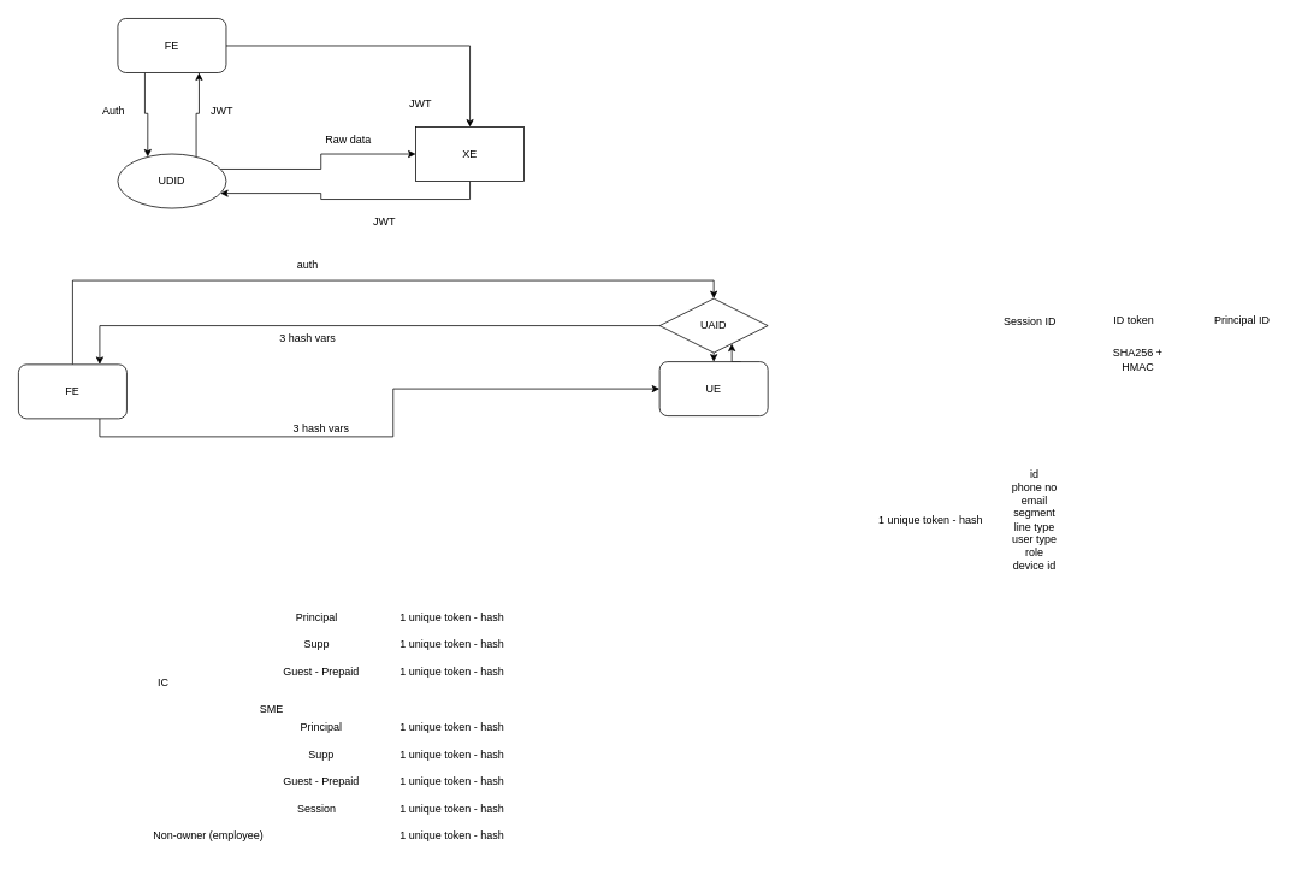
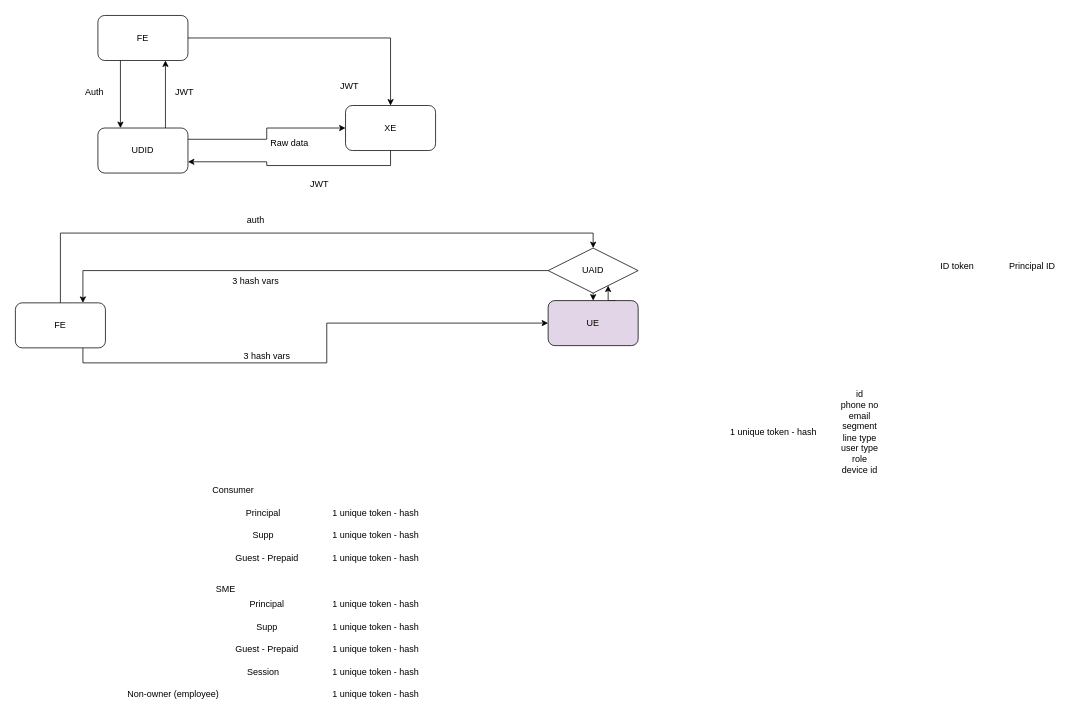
  <mxCell id="0" />
  <mxCell id="1" parent="0" />
  <mxCell id="2" style="edgeStyle=orthogonalEdgeStyle;rounded=0;orthogonalLoop=1;jettySize=auto;html=1;exitX=0.75;exitY=0;exitDx=0;exitDy=0;entryX=0.75;entryY=1;entryDx=0;entryDy=0;" parent="1" source="4" target="9" edge="1"><mxGeometry relative="1" as="geometry" /></mxCell>
  <mxCell id="3" style="edgeStyle=orthogonalEdgeStyle;rounded=0;orthogonalLoop=1;jettySize=auto;html=1;exitX=1;exitY=0.25;exitDx=0;exitDy=0;entryX=0;entryY=0.5;entryDx=0;entryDy=0;" parent="1" source="4" target="6" edge="1"><mxGeometry relative="1" as="geometry" /></mxCell>
- <mxCell id="4" value="UDID" style="ellipse;whiteSpace=wrap;html=1;" parent="1" vertex="1"><mxGeometry x="130" y="170" width="120" height="60" as="geometry" /></mxCell>
+ <mxCell id="4" value="UDID" style="rounded=1;whiteSpace=wrap;html=1;" parent="1" vertex="1"><mxGeometry x="130" y="170" width="120" height="60" as="geometry" /></mxCell>
  <mxCell id="5" style="edgeStyle=orthogonalEdgeStyle;rounded=0;orthogonalLoop=1;jettySize=auto;html=1;exitX=0.5;exitY=1;exitDx=0;exitDy=0;entryX=1;entryY=0.75;entryDx=0;entryDy=0;" parent="1" source="6" target="4" edge="1"><mxGeometry relative="1" as="geometry" /></mxCell>
- <mxCell id="6" value="XE" style="whiteSpace=wrap;html=1;rounded=0;" parent="1" vertex="1"><mxGeometry x="460" width="120" height="60" as="geometry" y="140" /></mxCell>
+ <mxCell id="6" value="XE" style="rounded=1;whiteSpace=wrap;html=1;" parent="1" vertex="1"><mxGeometry x="460" width="120" height="60" as="geometry" y="140" /></mxCell>
  <mxCell id="7" style="edgeStyle=orthogonalEdgeStyle;rounded=0;orthogonalLoop=1;jettySize=auto;html=1;exitX=0.25;exitY=1;exitDx=0;exitDy=0;entryX=0.25;entryY=0;entryDx=0;entryDy=0;" parent="1" source="9" target="4" edge="1"><mxGeometry relative="1" as="geometry" /></mxCell>
  <mxCell id="8" style="edgeStyle=orthogonalEdgeStyle;rounded=0;orthogonalLoop=1;jettySize=auto;html=1;exitX=1;exitY=0.5;exitDx=0;exitDy=0;entryX=0.5;entryY=0;entryDx=0;entryDy=0;" parent="1" source="9" target="6" edge="1"><mxGeometry relative="1" as="geometry" /></mxCell>
  <mxCell id="9" value="FE" style="rounded=1;whiteSpace=wrap;html=1;" parent="1" vertex="1"><mxGeometry x="130" y="20" width="120" height="60" as="geometry" /></mxCell>
  <mxCell id="10" value="Auth" style="text;html=1;align=center;verticalAlign=middle;resizable=0;points=[];autosize=1;strokeColor=none;fillColor=none;" parent="1" vertex="1"><mxGeometry x="100" y="108" width="50" height="30" as="geometry" /></mxCell>
  <mxCell id="11" value="JWT" style="text;html=1;align=center;verticalAlign=middle;resizable=0;points=[];autosize=1;strokeColor=none;fillColor=none;" parent="1" vertex="1"><mxGeometry x="220" y="108" width="50" height="30" as="geometry" /></mxCell>
  <mxCell id="12" value="JWT" style="text;html=1;align=center;verticalAlign=middle;resizable=0;points=[];autosize=1;strokeColor=none;fillColor=none;" parent="1" vertex="1"><mxGeometry x="440" y="100" width="50" height="30" as="geometry" /></mxCell>
  <mxCell id="13" value="JWT" style="text;html=1;align=center;verticalAlign=middle;resizable=0;points=[];autosize=1;strokeColor=none;fillColor=none;" parent="1" vertex="1"><mxGeometry x="400" y="230" width="50" height="30" as="geometry" /></mxCell>
- <mxCell id="14" value="Raw data" style="text;html=1;align=center;verticalAlign=middle;resizable=0;points=[];autosize=1;strokeColor=none;fillColor=none;" parent="1" vertex="1"><mxGeometry x="350" width="70" height="30" as="geometry" y="140" /></mxCell>
+ <mxCell id="14" value="Raw data" style="text;html=1;align=center;verticalAlign=middle;resizable=0;points=[];autosize=1;strokeColor=none;fillColor=none;" parent="1" vertex="1"><mxGeometry x="350" y="175" width="70" height="30" as="geometry" /></mxCell>
  <mxCell id="15" style="edgeStyle=orthogonalEdgeStyle;rounded=0;orthogonalLoop=1;jettySize=auto;html=1;exitX=0.5;exitY=0;exitDx=0;exitDy=0;entryX=0.5;entryY=0;entryDx=0;entryDy=0;" parent="1" source="17" target="22" edge="1"><mxGeometry relative="1" as="geometry" /></mxCell>
  <mxCell id="16" style="edgeStyle=orthogonalEdgeStyle;rounded=0;orthogonalLoop=1;jettySize=auto;html=1;exitX=0.75;exitY=1;exitDx=0;exitDy=0;entryX=0;entryY=0.5;entryDx=0;entryDy=0;" parent="1" source="17" target="19" edge="1"><mxGeometry relative="1" as="geometry" /></mxCell>
  <mxCell id="17" value="FE" style="rounded=1;whiteSpace=wrap;html=1;" parent="1" vertex="1"><mxGeometry x="20" y="403" width="120" height="60" as="geometry" /></mxCell>
  <mxCell id="18" style="edgeStyle=orthogonalEdgeStyle;rounded=0;orthogonalLoop=1;jettySize=auto;html=1;exitX=0.75;exitY=0;exitDx=0;exitDy=0;entryX=0.75;entryY=1;entryDx=0;entryDy=0;" parent="1" source="19" target="22" edge="1"><mxGeometry relative="1" as="geometry" /></mxCell>
- <mxCell id="19" value="UE" style="rounded=1;whiteSpace=wrap;html=1;" parent="1" vertex="1"><mxGeometry x="730" y="400" width="120" height="60" as="geometry" /></mxCell>
+ <mxCell id="19" value="UE" style="rounded=1;whiteSpace=wrap;html=1;fillColor=#e1d5e7;" parent="1" vertex="1"><mxGeometry x="730" y="400" width="120" height="60" as="geometry" /></mxCell>
  <mxCell id="20" style="edgeStyle=orthogonalEdgeStyle;rounded=0;orthogonalLoop=1;jettySize=auto;html=1;exitX=0;exitY=0.5;exitDx=0;exitDy=0;entryX=0.75;entryY=0;entryDx=0;entryDy=0;" parent="1" source="22" target="17" edge="1"><mxGeometry relative="1" as="geometry" /></mxCell>
  <mxCell id="21" style="edgeStyle=orthogonalEdgeStyle;rounded=0;orthogonalLoop=1;jettySize=auto;html=1;exitX=0.5;exitY=1;exitDx=0;exitDy=0;entryX=0.5;entryY=0;entryDx=0;entryDy=0;" parent="1" source="22" target="19" edge="1"><mxGeometry relative="1" as="geometry" /></mxCell>
  <mxCell id="22" value="UAID" style="rhombus;whiteSpace=wrap;html=1;" parent="1" vertex="1"><mxGeometry x="730" y="330" width="120" height="60" as="geometry" /></mxCell>
- <mxCell id="23" value="Session ID&lt;br&gt;&lt;div&gt;&lt;br/&gt;&lt;/div&gt;" style="text;html=1;align=center;verticalAlign=middle;resizable=0;points=[];autosize=1;strokeColor=none;fillColor=none;" parent="1" vertex="1"><mxGeometry x="1100" y="343" width="80" height="40" as="geometry" /></mxCell>
- <mxCell id="24" value="ID token" style="text;html=1;align=center;verticalAlign=middle;resizable=0;points=[];autosize=1;strokeColor=none;fillColor=none;" parent="1" vertex="1"><mxGeometry x="1220" y="340" width="70" height="30" as="geometry" /></mxCell>
+ <mxCell id="24" value="ID token" style="text;html=1;align=center;verticalAlign=middle;resizable=0;points=[];autosize=1;strokeColor=none;fillColor=none;" parent="1" vertex="1"><mxGeometry x="1240" y="340" width="70" height="30" as="geometry" /></mxCell>
  <mxCell id="25" value="Principal ID" style="text;html=1;align=center;verticalAlign=middle;resizable=0;points=[];autosize=1;strokeColor=none;fillColor=none;" parent="1" vertex="1"><mxGeometry x="1330" y="340" width="90" height="30" as="geometry" /></mxCell>
- <mxCell id="26" value="SHA256 + HMAC" style="text;html=1;align=center;verticalAlign=middle;whiteSpace=wrap;rounded=0;" parent="1" vertex="1"><mxGeometry x="1230" y="383" width="60" height="30" as="geometry" /></mxCell>
  <mxCell id="27" value="auth" style="text;html=1;align=center;verticalAlign=middle;resizable=0;points=[];autosize=1;strokeColor=none;fillColor=none;" parent="1" vertex="1"><mxGeometry x="315" y="278" width="50" height="30" as="geometry" /></mxCell>
  <mxCell id="28" value="3 hash vars" style="text;html=1;align=center;verticalAlign=middle;resizable=0;points=[];autosize=1;strokeColor=none;fillColor=none;" parent="1" vertex="1"><mxGeometry x="295" y="360" width="90" height="30" as="geometry" /></mxCell>
  <mxCell id="29" value="3 hash vars" style="text;html=1;align=center;verticalAlign=middle;resizable=0;points=[];autosize=1;strokeColor=none;fillColor=none;" parent="1" vertex="1"><mxGeometry x="310" y="460" width="90" height="30" as="geometry" /></mxCell>
  <mxCell id="30" value="id&lt;br&gt;phone no&lt;br&gt;email&lt;br&gt;segment&lt;br&gt;line type&lt;br&gt;user type&lt;br&gt;role&lt;br&gt;device id" style="text;html=1;align=center;verticalAlign=middle;resizable=0;points=[];autosize=1;strokeColor=none;fillColor=none;" parent="1" vertex="1"><mxGeometry x="1110" y="510" width="70" height="130" as="geometry" /></mxCell>
  <mxCell id="31" value="1 unique token - hash" style="text;html=1;align=center;verticalAlign=middle;resizable=0;points=[];autosize=1;strokeColor=none;fillColor=none;" parent="1" vertex="1"><mxGeometry x="960" y="560" width="140" height="30" as="geometry" /></mxCell>
+ <mxCell id="32" value="Consumer" style="text;html=1;align=center;verticalAlign=middle;resizable=0;points=[];autosize=1;strokeColor=none;fillColor=none;" parent="1" vertex="1"><mxGeometry x="270" y="638" width="80" height="30" as="geometry" /></mxCell>
  <mxCell id="33" value="Principal" style="text;html=1;align=center;verticalAlign=middle;resizable=0;points=[];autosize=1;strokeColor=none;fillColor=none;" parent="1" vertex="1"><mxGeometry x="315" y="668" width="70" height="30" as="geometry" /></mxCell>
  <mxCell id="34" value="Supp" style="text;html=1;align=center;verticalAlign=middle;resizable=0;points=[];autosize=1;strokeColor=none;fillColor=none;" parent="1" vertex="1"><mxGeometry x="325" y="698" width="50" height="30" as="geometry" /></mxCell>
  <mxCell id="35" value="Guest - Prepaid" style="text;html=1;align=center;verticalAlign=middle;resizable=0;points=[];autosize=1;strokeColor=none;fillColor=none;" parent="1" vertex="1"><mxGeometry x="300" y="728" width="110" height="30" as="geometry" /></mxCell>
  <mxCell id="36" value="SME" style="text;html=1;align=center;verticalAlign=middle;resizable=0;points=[];autosize=1;strokeColor=none;fillColor=none;" parent="1" vertex="1"><mxGeometry x="275" y="770" width="50" height="30" as="geometry" /></mxCell>
  <mxCell id="37" value="Principal" style="text;html=1;align=center;verticalAlign=middle;resizable=0;points=[];autosize=1;strokeColor=none;fillColor=none;" parent="1" vertex="1"><mxGeometry x="320" y="790" width="70" height="30" as="geometry" /></mxCell>
  <mxCell id="38" value="Supp" style="text;html=1;align=center;verticalAlign=middle;resizable=0;points=[];autosize=1;strokeColor=none;fillColor=none;" parent="1" vertex="1"><mxGeometry x="330" y="820" width="50" height="30" as="geometry" /></mxCell>
  <mxCell id="39" value="Guest - Prepaid" style="text;html=1;align=center;verticalAlign=middle;resizable=0;points=[];autosize=1;strokeColor=none;fillColor=none;" parent="1" vertex="1"><mxGeometry x="300" y="850" width="110" height="30" as="geometry" /></mxCell>
  <mxCell id="40" value="Session" style="text;html=1;align=center;verticalAlign=middle;resizable=0;points=[];autosize=1;strokeColor=none;fillColor=none;" parent="1" vertex="1"><mxGeometry x="320" y="880" width="60" height="30" as="geometry" /></mxCell>
  <mxCell id="41" value="Non-owner (employee)" style="text;html=1;align=center;verticalAlign=middle;resizable=0;points=[];autosize=1;strokeColor=none;fillColor=none;" parent="1" vertex="1"><mxGeometry x="155" y="910" width="150" height="30" as="geometry" /></mxCell>
- <mxCell id="42" value="IC" style="text;html=1;align=center;verticalAlign=middle;resizable=0;points=[];autosize=1;strokeColor=none;fillColor=none;" parent="1" vertex="1"><mxGeometry x="160" y="740" width="40" height="30" as="geometry" /></mxCell>
  <mxCell id="43" value="1 unique token - hash" style="text;html=1;align=center;verticalAlign=middle;resizable=0;points=[];autosize=1;strokeColor=none;fillColor=none;" parent="1" vertex="1"><mxGeometry x="430" y="668" width="140" height="30" as="geometry" /></mxCell>
  <mxCell id="44" value="1 unique token - hash" style="text;html=1;align=center;verticalAlign=middle;resizable=0;points=[];autosize=1;strokeColor=none;fillColor=none;" parent="1" vertex="1"><mxGeometry x="430" y="698" width="140" height="30" as="geometry" /></mxCell>
  <mxCell id="45" value="1 unique token - hash" style="text;html=1;align=center;verticalAlign=middle;resizable=0;points=[];autosize=1;strokeColor=none;fillColor=none;" parent="1" vertex="1"><mxGeometry x="430" y="728" width="140" height="30" as="geometry" /></mxCell>
  <mxCell id="46" value="1 unique token - hash" style="text;html=1;align=center;verticalAlign=middle;resizable=0;points=[];autosize=1;strokeColor=none;fillColor=none;" parent="1" vertex="1"><mxGeometry x="430" y="790" width="140" height="30" as="geometry" /></mxCell>
  <mxCell id="47" value="1 unique token - hash" style="text;html=1;align=center;verticalAlign=middle;resizable=0;points=[];autosize=1;strokeColor=none;fillColor=none;" parent="1" vertex="1"><mxGeometry x="430" y="820" width="140" height="30" as="geometry" /></mxCell>
  <mxCell id="48" value="1 unique token - hash" style="text;html=1;align=center;verticalAlign=middle;resizable=0;points=[];autosize=1;strokeColor=none;fillColor=none;" parent="1" vertex="1"><mxGeometry x="430" y="850" width="140" height="30" as="geometry" /></mxCell>
  <mxCell id="49" value="1 unique token - hash" style="text;html=1;align=center;verticalAlign=middle;resizable=0;points=[];autosize=1;strokeColor=none;fillColor=none;" parent="1" vertex="1"><mxGeometry x="430" y="880" width="140" height="30" as="geometry" /></mxCell>
  <mxCell id="50" value="1 unique token - hash" style="text;html=1;align=center;verticalAlign=middle;resizable=0;points=[];autosize=1;strokeColor=none;fillColor=none;" parent="1" vertex="1"><mxGeometry x="430" y="910" width="140" height="30" as="geometry" /></mxCell>
